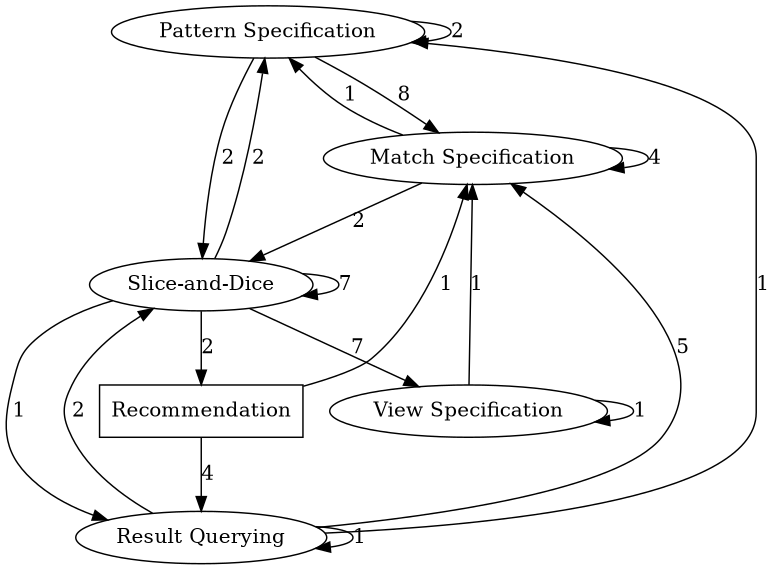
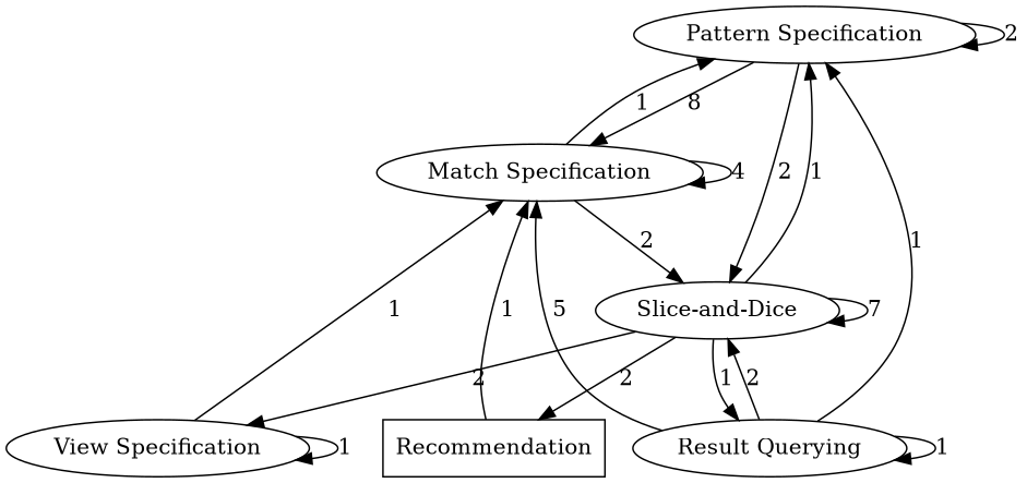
  digraph {
    node [shape=ellipse]
    edge [weight=1]
    "Pattern Specification"
    "Match Specification"
    "Slice-and-Dice"
    "View Specification"
    "Result Querying"
    Recommendation [shape=box]
    "Pattern Specification" -> "Pattern Specification" [label=2 weight=2]
    "Pattern Specification" -> "Match Specification" [label=8]
    "Pattern Specification" -> "Slice-and-Dice" [label=2 weight=2]
    "Match Specification" -> "Pattern Specification" [label=1]
    "Match Specification" -> "Match Specification" [label=4 weight=4]
    "Match Specification" -> "Slice-and-Dice" [label=2 weight=2]
-   "Slice-and-Dice" -> "Pattern Specification" [label=2 weight=2]
+   "Slice-and-Dice" -> "Pattern Specification" [label=1 weight=2]
    "Slice-and-Dice" -> "Slice-and-Dice" [label=7 weight=7]
-   "Slice-and-Dice" -> "View Specification" [label=7 weight=2]
+   "Slice-and-Dice" -> "View Specification" [label=2 weight=2]
    "Slice-and-Dice" -> "Result Querying" [label=1]
    "Slice-and-Dice" -> Recommendation [label=2 weight=4]
    "View Specification" -> "Match Specification" [label=1]
    "View Specification" -> "View Specification" [label=1]
    "Result Querying" -> "Pattern Specification" [label=1]
    "Result Querying" -> "Match Specification" [label=5 weight=5]
    "Result Querying" -> "Slice-and-Dice" [label=2 weight=2]
    "Result Querying" -> "Result Querying" [label=1]
    Recommendation -> "Match Specification" [label=1]
-   Recommendation -> "Result Querying" [label=4 weight=4]
  }
